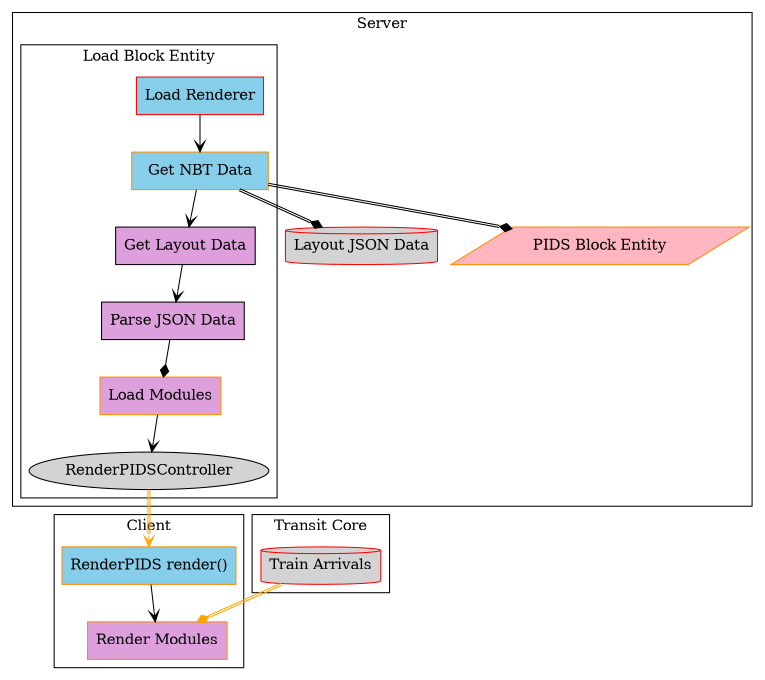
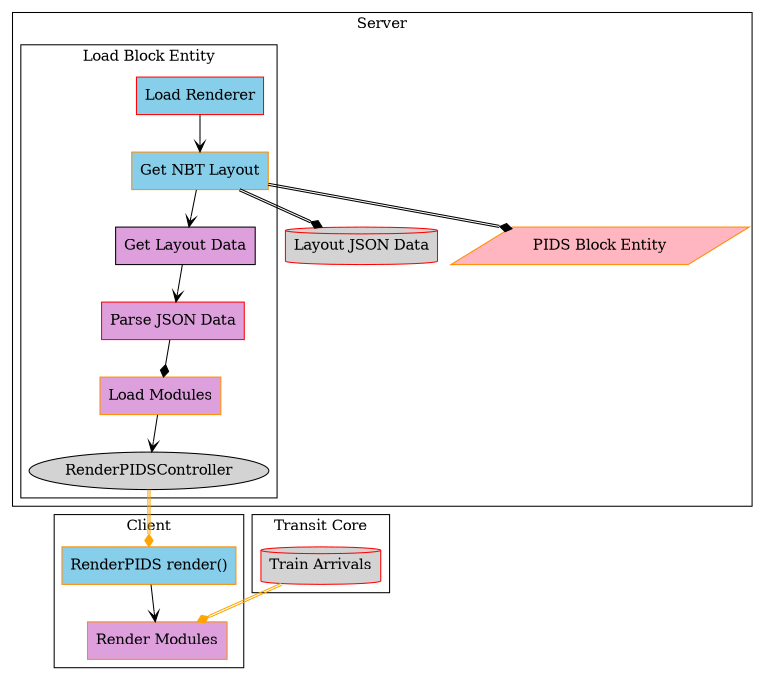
  digraph {
    node [color=darkorange fillcolor=plum shape=box style=filled]
    edge [arrowhead=vee]
    n1 [color=red fillcolor=skyblue label="Load Renderer"]
-   n2 [fillcolor=skyblue label="Get NBT Data"]
+   n2 [fillcolor=skyblue label="Get NBT Layout"]
    n3 [color=black label="Get Layout Data"]
-   n4 [color=black label="Parse JSON Data"]
+   n4 [color=red label="Parse JSON Data"]
    n5 [label="Load Modules"]
    n6 [color=black fillcolor=lightgrey label=RenderPIDSController shape=""]
    n7 [color=red fillcolor=lightgrey label="Layout JSON Data" shape=cylinder]
    n8 [fillcolor=lightpink label="PIDS Block Entity" shape=parallelogram]
    n9 [color=red fillcolor=lightgrey label="Train Arrivals" shape=cylinder]
    n10 [fillcolor=skyblue label="RenderPIDS render()"]
    n11 [label="Render Modules"]
    subgraph cluster_1 {
      label=Server
      n7
      n8
      subgraph cluster_2 {
        label="Load Block Entity"
        n1
        n2
        n3
        n4
        n5
        n6
      }
    }
    subgraph cluster_3 {
      label="Transit Core"
      n9
    }
    subgraph cluster_4 {
      label=Client
      n10
      n11
    }
    n1 -> n2
    n2 -> n3
    n2 -> n7 [arrowhead=diamond color="black:black"]
    n2 -> n8 [arrowhead=diamond color="black:black"]
    n3 -> n4
    n4 -> n5 [arrowhead=diamond]
    n5 -> n6
-   n6 -> n10 [color="orange:orange"]
+   n6 -> n10 [arrowhead=diamond color="orange:orange"]
    n9 -> n11 [arrowhead=diamond color="orange:orange"]
    n10 -> n11
  }
